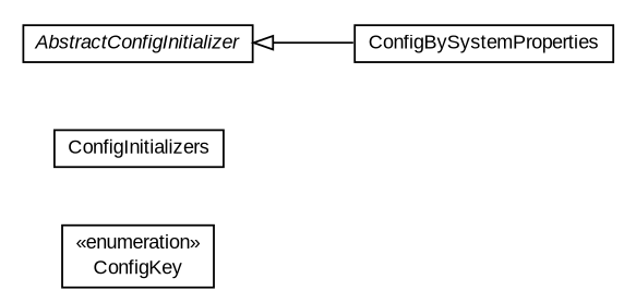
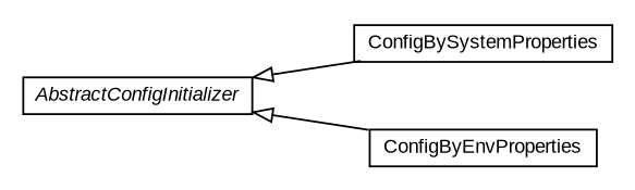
  digraph {
    nodesep=0.25
    rankdir=LR
    ranksep=0.5
    node [fontcolor=black fontname=arial fontsize=10.0 shape=plaintext]
    edge [arrowtail=empty dir=back fontname=arial fontsize=10 headport=p labelfontname=arial labelfontsize=10 tailport=p]
-   n1 [label=<<table title="net.brabenetz.lib.securedproperties.config.ConfigKey" border="0" cellborder="1" cellspacing="0" cellpadding="2" port="p" href="./ConfigKey.html"> 		<tr><td><table border="0" cellspacing="0" cellpadding="1"> <tr><td align="center" balign="center"> &#171;enumeration&#187; </td></tr> <tr><td align="center" balign="center"> ConfigKey </td></tr> 		</table></td></tr> 		</table>>]
-   n2 [label=<<table title="net.brabenetz.lib.securedproperties.config.ConfigInitializers" border="0" cellborder="1" cellspacing="0" cellpadding="2" port="p" href="./ConfigInitializers.html"> 		<tr><td><table border="0" cellspacing="0" cellpadding="1"> <tr><td align="center" balign="center"> ConfigInitializers </td></tr> 		</table></td></tr> 		</table>>]
    n3 [label=<<table title="net.brabenetz.lib.securedproperties.config.AbstractConfigInitializer" border="0" cellborder="1" cellspacing="0" cellpadding="2" port="p" href="./AbstractConfigInitializer.html"> 		<tr><td><table border="0" cellspacing="0" cellpadding="1"> <tr><td align="center" balign="center"><font face="arial italic"> AbstractConfigInitializer </font></td></tr> 		</table></td></tr> 		</table>>]
    n4 [label=<<table title="net.brabenetz.lib.securedproperties.config.ConfigBySystemProperties" border="0" cellborder="1" cellspacing="0" cellpadding="2" port="p" href="./ConfigBySystemProperties.html"> 		<tr><td><table border="0" cellspacing="0" cellpadding="1"> <tr><td align="center" balign="center"> ConfigBySystemProperties </td></tr> 		</table></td></tr> 		</table>>]
+   n5 [label=<<table title="net.brabenetz.lib.securedproperties.config.ConfigByEnvProperties" border="0" cellborder="1" cellspacing="0" cellpadding="2" port="p" href="./ConfigByEnvProperties.html"> 		<tr><td><table border="0" cellspacing="0" cellpadding="1"> <tr><td align="center" balign="center"> ConfigByEnvProperties </td></tr> 		</table></td></tr> 		</table>>]
    n3 -> n4
+   n3 -> n5
  }
